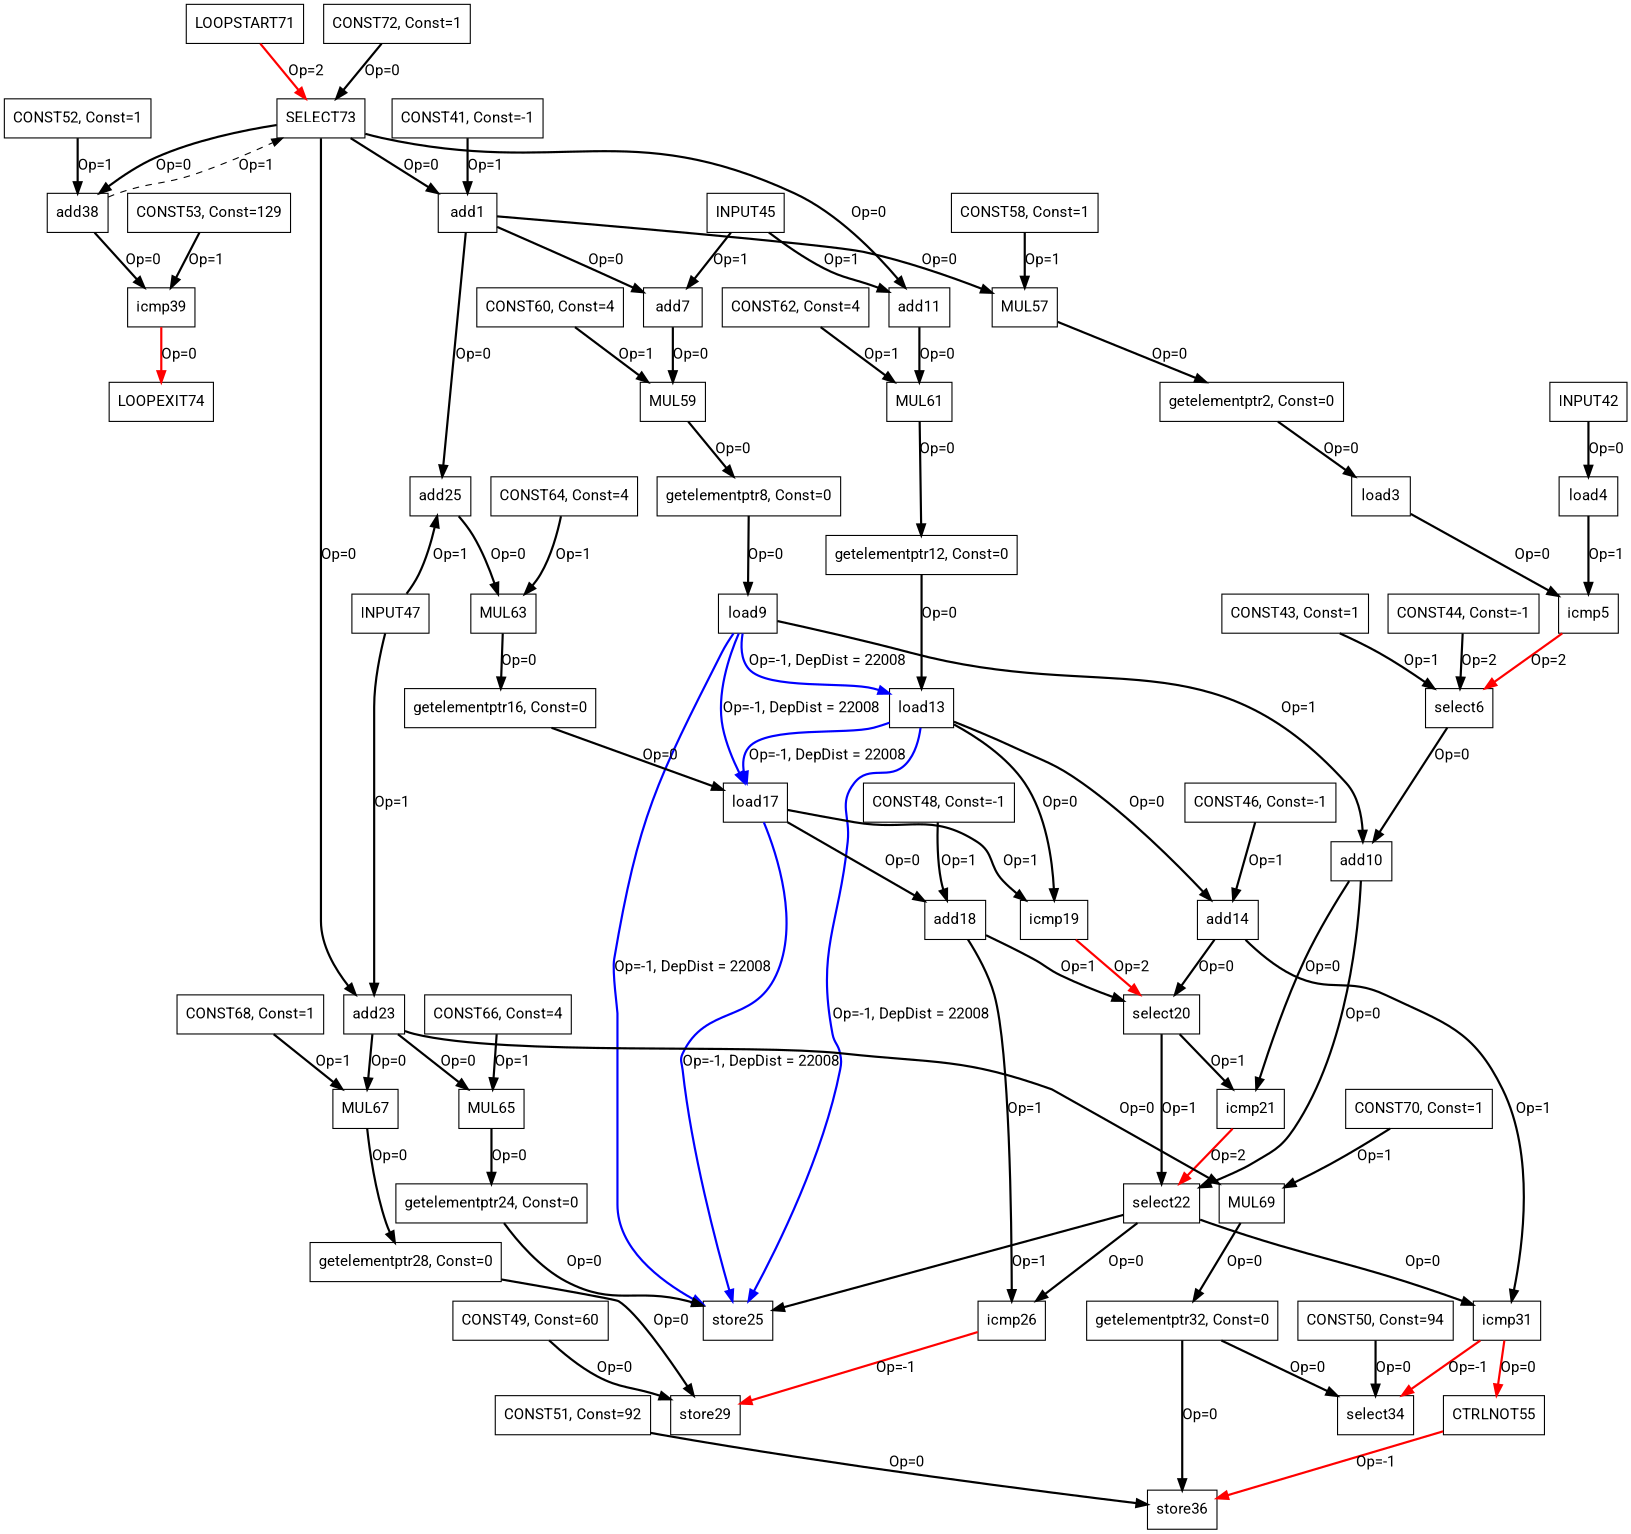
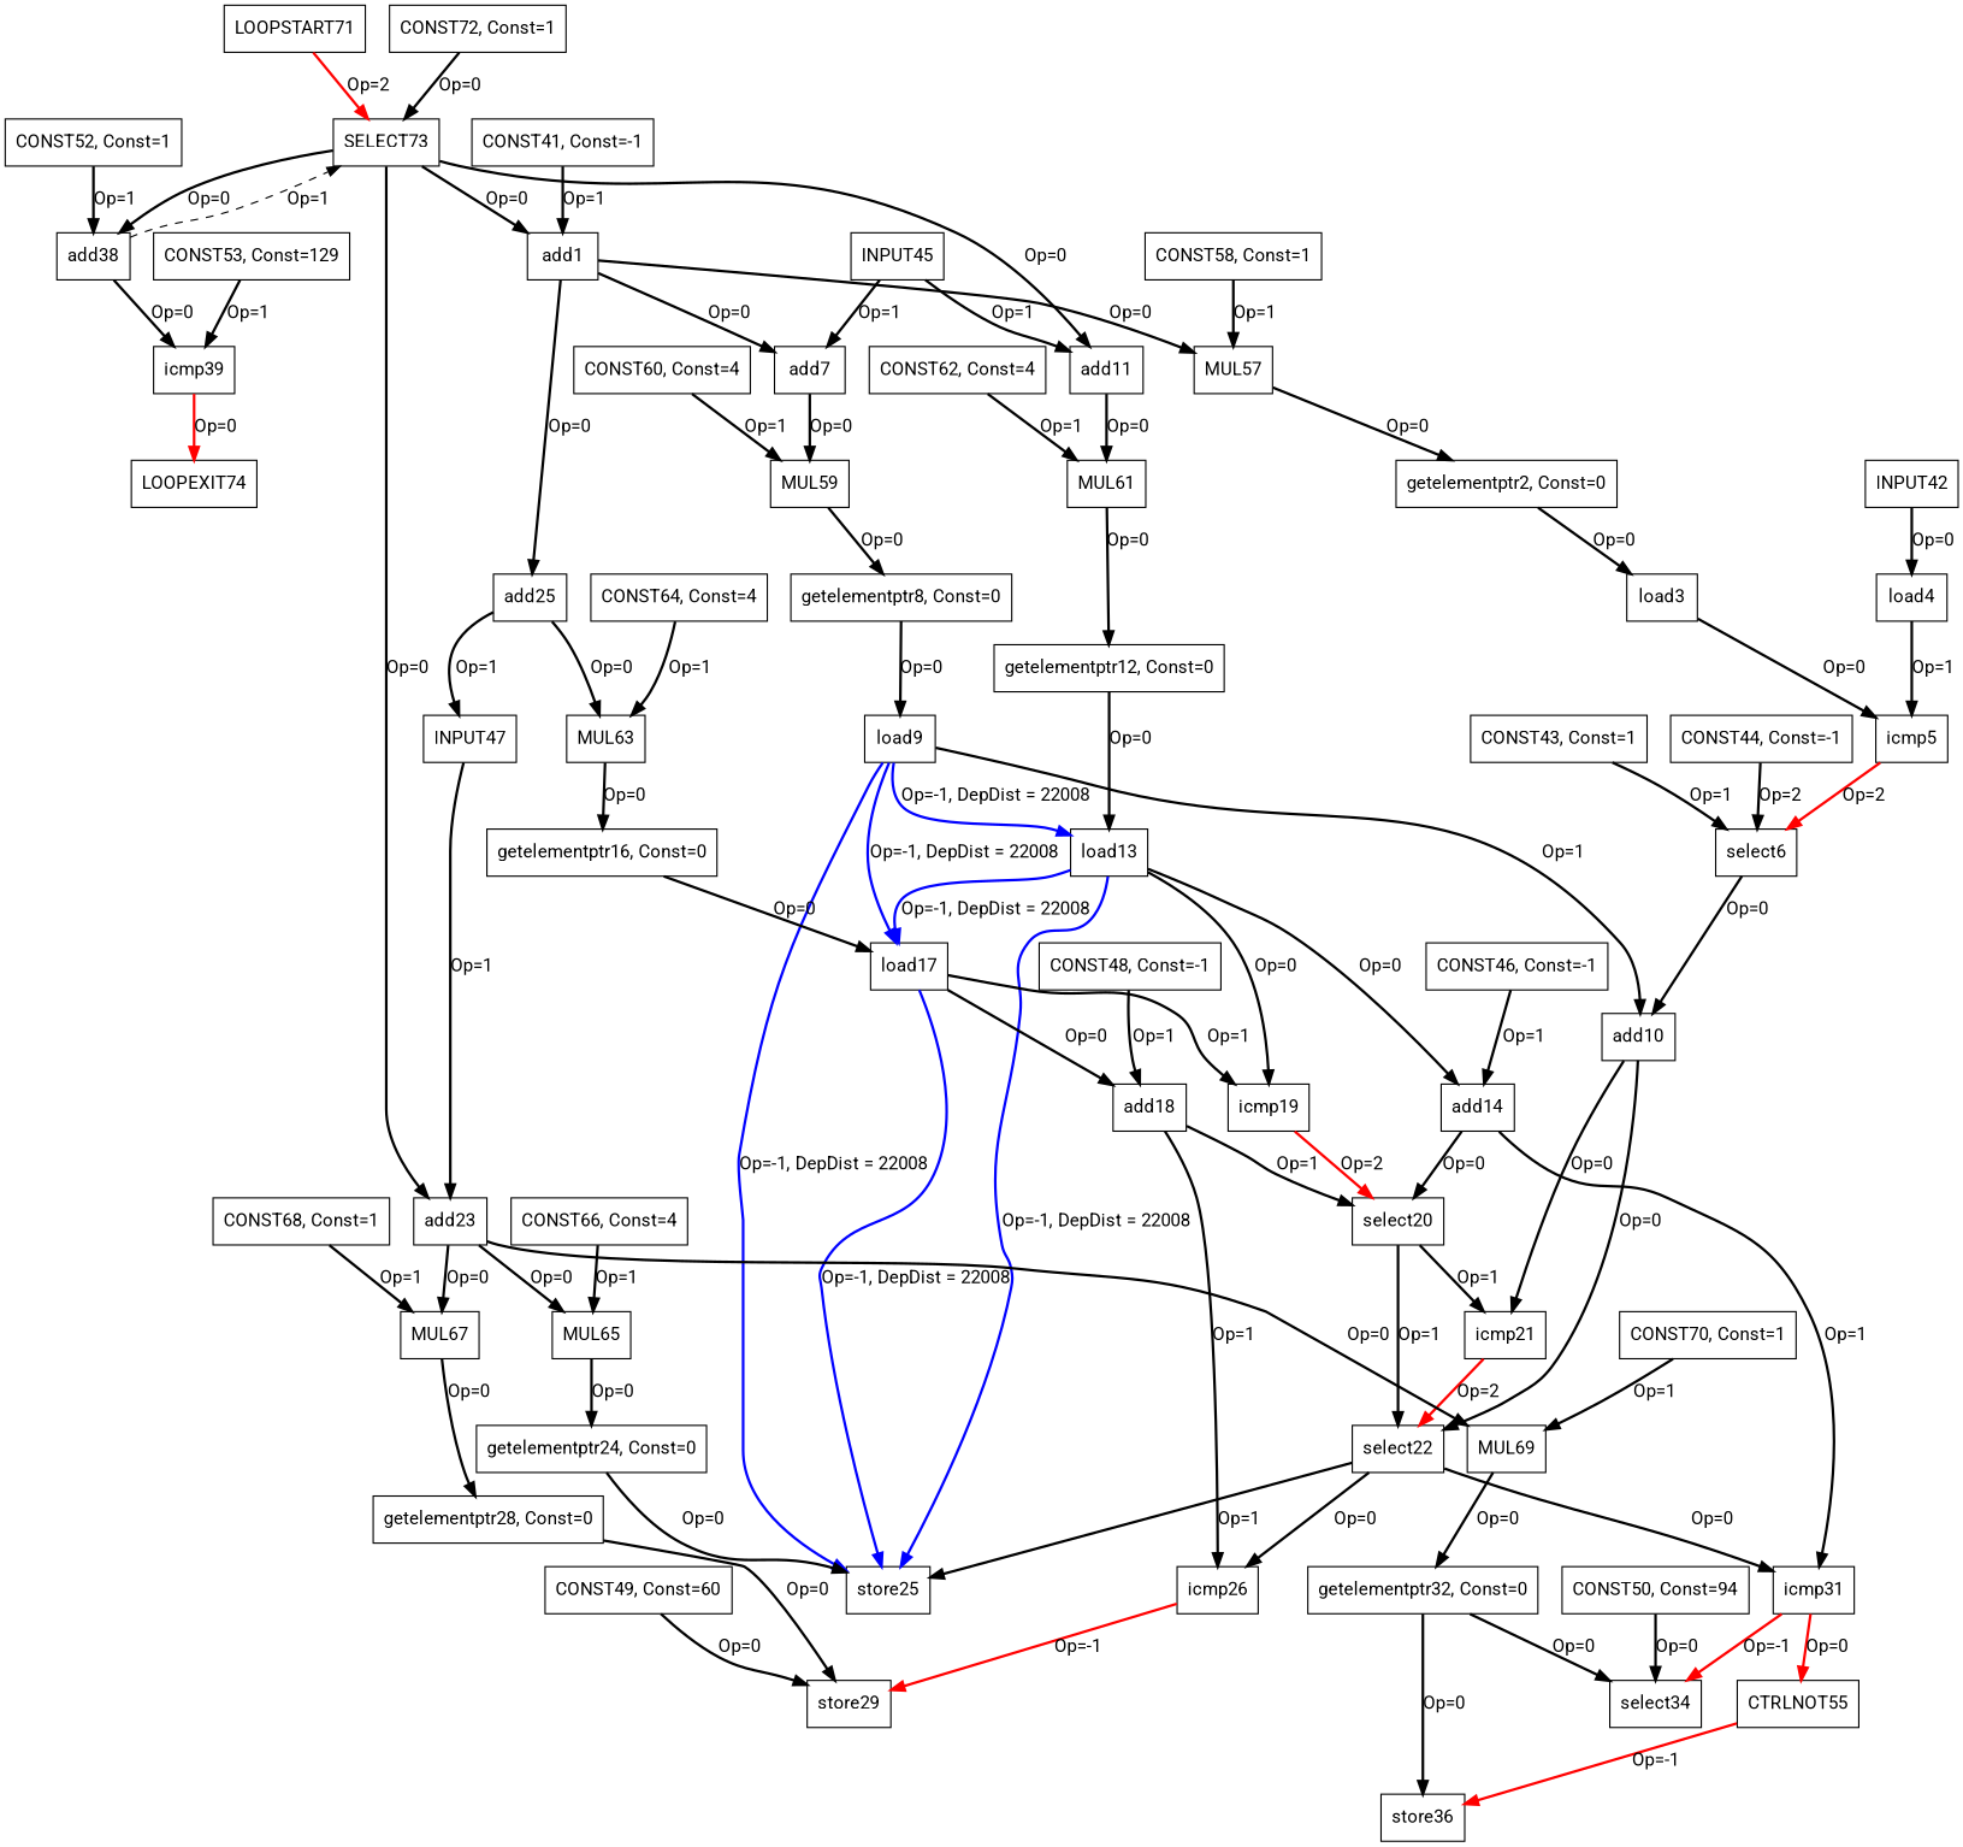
  digraph {
    fontname=Roboto
    node [color=black fontname=Roboto shape=box]
    edge [color=black fontname=Roboto style=bold]
    n1 [label=add1]
    n2 [label=add7]
    n3 [label=add25]
    n4 [label=MUL57]
    n5 [label=MUL59]
    n6 [label=MUL63]
    n7 [label="getelementptr2, Const=0"]
    n8 [label=load3]
    n9 [label=icmp5]
    n10 [label=select6]
    n11 [label=load4]
    n12 [label=add10]
    n13 [label=icmp21]
    n14 [label=select22]
    n15 [label="getelementptr8, Const=0"]
    n16 [label=load9]
    n17 [label=load13]
    n18 [label=load17]
    n19 [label=store25]
    n20 [label=add14]
    n21 [label=icmp19]
    n22 [label=add18]
    n23 [label=icmp31]
    n24 [label=icmp26]
    n25 [label=add11]
    n26 [label=MUL61]
    n27 [label="getelementptr12, Const=0"]
    n28 [label=select20]
    n29 [label=select34]
    n30 [label=CTRLNOT55]
    n31 [label="getelementptr16, Const=0"]
    n32 [label=store29]
    n33 [label=add23]
    n34 [label=MUL65]
    n35 [label=MUL67]
    n36 [label=MUL69]
    n37 [label="getelementptr24, Const=0"]
    n38 [label="getelementptr28, Const=0"]
    n39 [label="getelementptr32, Const=0"]
    n40 [label=store36]
    n41 [label=add38]
    n42 [label=icmp39]
    n43 [label=SELECT73]
    n44 [label=LOOPEXIT74]
    n45 [label="CONST41, Const=-1"]
    n46 [label=INPUT42]
    n47 [label="CONST43, Const=1"]
    n48 [label="CONST44, Const=-1"]
    n49 [label=INPUT45]
    n50 [label="CONST46, Const=-1"]
    n51 [label=INPUT47]
    n52 [label="CONST48, Const=-1"]
    n53 [label="CONST49, Const=60"]
    n54 [label="CONST50, Const=94"]
-   n55 [label="CONST51, Const=92"]
    n56 [label="CONST52, Const=1"]
    n57 [label="CONST53, Const=129"]
    n58 [label="CONST58, Const=1"]
    n59 [label="CONST60, Const=4"]
    n60 [label="CONST62, Const=4"]
    n61 [label="CONST64, Const=4"]
    n62 [label="CONST66, Const=4"]
    n63 [label="CONST68, Const=1"]
    n64 [label="CONST70, Const=1"]
    n65 [label=LOOPSTART71]
    n66 [label="CONST72, Const=1"]
    n1 -> n2 [label="Op=0"]
    n1 -> n3 [label="Op=0"]
    n1 -> n4 [label="Op=0"]
    n2 -> n5 [label="Op=0"]
    n3 -> n6 [label="Op=0"]
    n4 -> n7 [label="Op=0"]
    n5 -> n15 [label="Op=0"]
    n6 -> n31 [label="Op=0"]
    n7 -> n8 [label="Op=0"]
    n8 -> n9 [label="Op=0"]
    n9 -> n10 [color=red label="Op=2"]
    n10 -> n12 [label="Op=0"]
    n11 -> n9 [label="Op=1"]
    n12 -> n13 [label="Op=0"]
    n12 -> n14 [label="Op=0"]
    n13 -> n14 [color=red label="Op=2"]
    n14 -> n19 [label="Op=1"]
    n14 -> n23 [label="Op=0"]
    n14 -> n24 [label="Op=0"]
    n15 -> n16 [label="Op=0"]
    n16 -> n12 [label="Op=1"]
    n16 -> n17 [color=blue label="Op=-1, DepDist = 22008"]
    n16 -> n18 [color=blue label="Op=-1, DepDist = 22008"]
    n16 -> n19 [color=blue label="Op=-1, DepDist = 22008"]
    n17 -> n18 [color=blue label="Op=-1, DepDist = 22008"]
    n17 -> n19 [color=blue label="Op=-1, DepDist = 22008"]
    n17 -> n20 [label="Op=0"]
    n17 -> n21 [label="Op=0"]
    n18 -> n19 [color=blue label="Op=-1, DepDist = 22008"]
    n18 -> n21 [label="Op=1"]
    n18 -> n22 [label="Op=0"]
    n20 -> n23 [label="Op=1"]
    n20 -> n28 [label="Op=0"]
    n21 -> n28 [color=red label="Op=2"]
    n22 -> n24 [label="Op=1"]
    n22 -> n28 [label="Op=1"]
    n23 -> n29 [color=red label="Op=-1"]
    n23 -> n30 [color=red label="Op=0"]
    n24 -> n32 [color=red label="Op=-1"]
    n25 -> n26 [label="Op=0"]
    n26 -> n27 [label="Op=0"]
    n27 -> n17 [label="Op=0"]
    n28 -> n13 [label="Op=1"]
    n28 -> n14 [label="Op=1"]
    n30 -> n40 [color=red label="Op=-1"]
    n31 -> n18 [label="Op=0"]
    n33 -> n34 [label="Op=0"]
    n33 -> n35 [label="Op=0"]
    n33 -> n36 [label="Op=0"]
    n34 -> n37 [label="Op=0"]
    n35 -> n38 [label="Op=0"]
    n36 -> n39 [label="Op=0"]
    n37 -> n19 [label="Op=0"]
    n38 -> n32 [label="Op=0"]
    n39 -> n29 [label="Op=0"]
    n39 -> n40 [label="Op=0"]
    n41 -> n42 [label="Op=0"]
    n41 -> n43 [label="Op=1" style=dashed]
    n42 -> n44 [color=red label="Op=0"]
    n43 -> n1 [label="Op=0"]
    n43 -> n25 [label="Op=0"]
    n43 -> n33 [label="Op=0"]
    n43 -> n41 [label="Op=0"]
    n45 -> n1 [label="Op=1"]
    n46 -> n11 [label="Op=0"]
    n47 -> n10 [label="Op=1"]
    n48 -> n10 [label="Op=2"]
    n49 -> n2 [label="Op=1"]
    n49 -> n25 [label="Op=1"]
    n50 -> n20 [label="Op=1"]
-   n51 -> n3 [label="Op=1"]
+   n3 -> n51 [label="Op=1"]
    n51 -> n33 [label="Op=1"]
    n52 -> n22 [label="Op=1"]
    n53 -> n32 [label="Op=0"]
    n54 -> n29 [label="Op=0"]
-   n55 -> n40 [label="Op=0"]
    n56 -> n41 [label="Op=1"]
    n57 -> n42 [label="Op=1"]
    n58 -> n4 [label="Op=1"]
    n59 -> n5 [label="Op=1"]
    n60 -> n26 [label="Op=1"]
    n61 -> n6 [label="Op=1"]
    n62 -> n34 [label="Op=1"]
    n63 -> n35 [label="Op=1"]
    n64 -> n36 [label="Op=1"]
    n65 -> n43 [color=red label="Op=2"]
    n66 -> n43 [label="Op=0"]
  }
